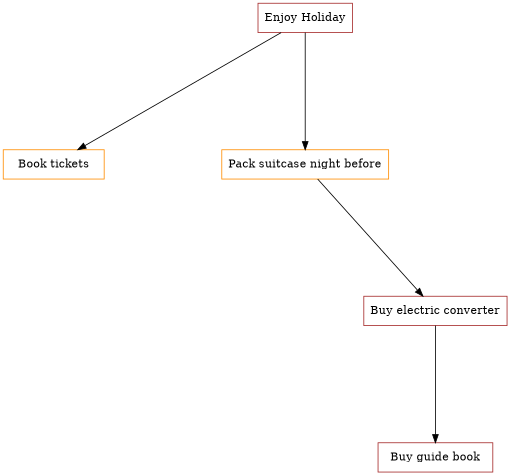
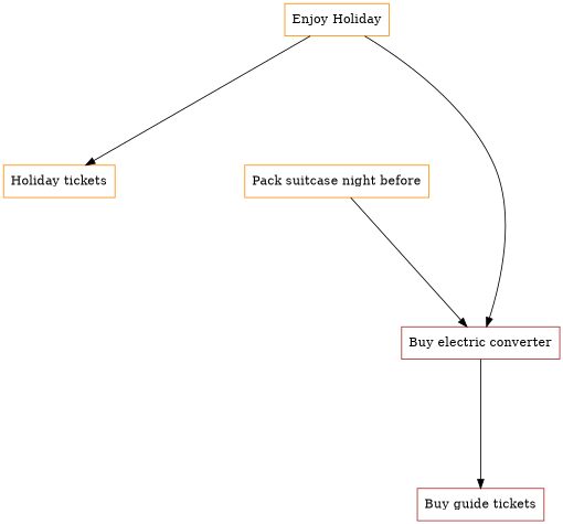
  digraph {
    nodesep=2.0
    ranksep=2.0
    node [color=brown colour=black shape=rectangle]
-   n1 [label="Enjoy Holiday"]
-   n2 [color=darkorange label="Book tickets"]
+   n1 [color=darkorange label="Enjoy Holiday"]
+   n2 [color=darkorange label="Holiday tickets"]
    n3 [color=darkorange label="Pack suitcase night before"]
    n4 [label="Buy electric converter"]
-   n5 [label="Buy guide book"]
+   n5 [label="Buy guide tickets"]
    n1 -> n2
-   n1 -> n3
+   n1 -> n4
    n3 -> n4
    n4 -> n5
  }
